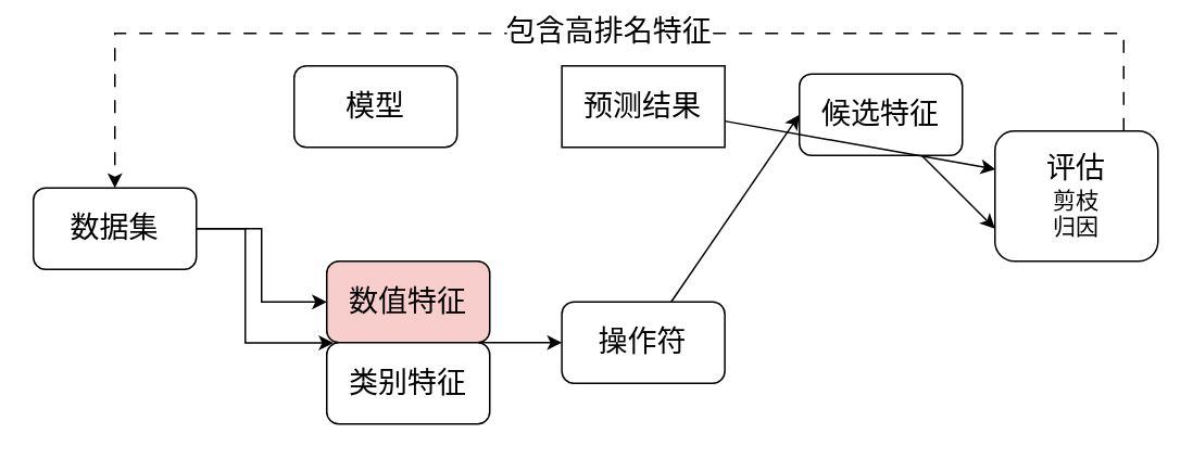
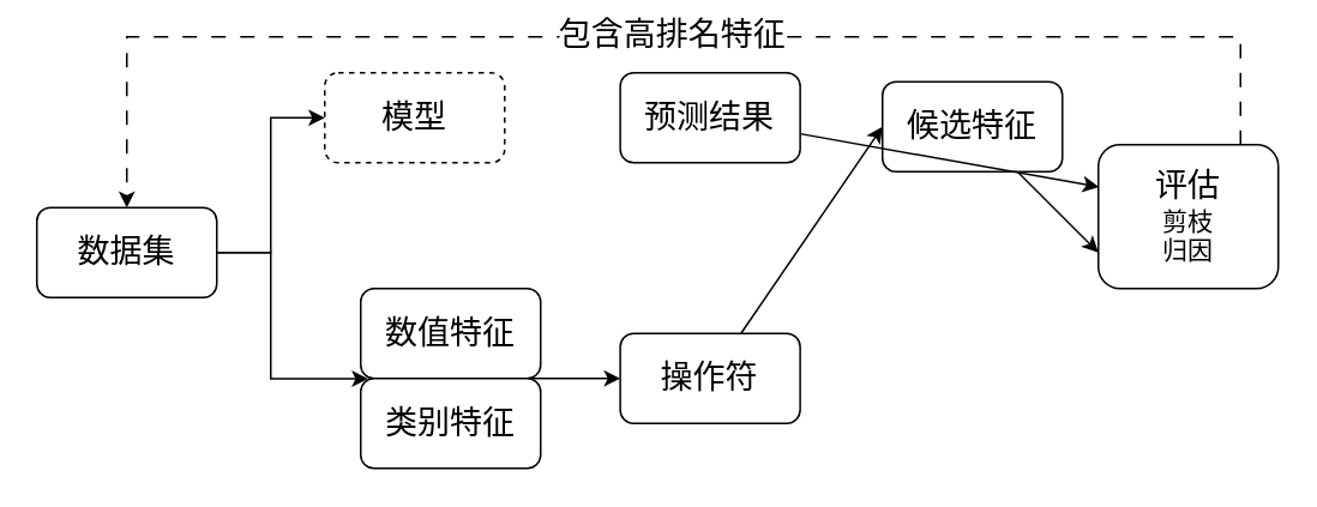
  <mxCell id="0" />
  <mxCell id="1" parent="0" />
- <mxCell id="2" style="edgeStyle=orthogonalEdgeStyle;rounded=0;orthogonalLoop=1;jettySize=auto;html=1;" edge="1" parent="1" source="4" target="6"><mxGeometry relative="1" as="geometry" /></mxCell>
+ <mxCell id="2" style="edgeStyle=orthogonalEdgeStyle;rounded=0;orthogonalLoop=1;jettySize=auto;html=1;entryX=0;entryY=0.5;entryDx=0;entryDy=0;" edge="1" parent="1" source="4" target="15"><mxGeometry relative="1" as="geometry" /></mxCell>
  <mxCell id="3" style="edgeStyle=orthogonalEdgeStyle;rounded=0;orthogonalLoop=1;jettySize=auto;html=1;entryX=0.041;entryY=0.004;entryDx=0;entryDy=0;entryPerimeter=0;" edge="1" parent="1" source="4" target="7"><mxGeometry relative="1" as="geometry"><Array as="points"><mxPoint x="150" y="140" /><mxPoint x="150" y="210" /></Array></mxGeometry></mxCell>
  <mxCell id="4" value="&lt;font style=&quot;font-size: 18px;&quot;&gt;数据集&lt;/font&gt;" style="rounded=1;whiteSpace=wrap;html=1;" vertex="1" parent="1"><mxGeometry y="115" width="100" height="50" as="geometry" x="20" /></mxCell>
  <mxCell id="5" style="rounded=0;orthogonalLoop=1;jettySize=auto;html=1;exitX=1;exitY=1;exitDx=0;exitDy=0;entryX=0;entryY=0.5;entryDx=0;entryDy=0;" edge="1" parent="1" target="9"><mxGeometry relative="1" as="geometry"><mxPoint x="320" y="210" as="targetPoint" /><mxPoint x="290" y="210" as="sourcePoint" /><Array as="points"><mxPoint x="300" y="210" /></Array></mxGeometry></mxCell>
- <mxCell id="6" value="&lt;font style=&quot;font-size: 18px;&quot;&gt;数值特征&lt;/font&gt;" style="rounded=1;whiteSpace=wrap;html=1;fillColor=#f8cecc;" vertex="1" parent="1"><mxGeometry x="200" y="160" width="100" height="50" as="geometry" /></mxCell>
+ <mxCell id="6" value="&lt;font style=&quot;font-size: 18px;&quot;&gt;数值特征&lt;/font&gt;" style="rounded=1;whiteSpace=wrap;html=1;" vertex="1" parent="1"><mxGeometry x="200" y="160" width="100" height="50" as="geometry" /></mxCell>
  <mxCell id="7" value="&lt;font style=&quot;font-size: 18px;&quot;&gt;类别特征&lt;/font&gt;" style="rounded=1;whiteSpace=wrap;html=1;" vertex="1" parent="1"><mxGeometry x="200" y="210" width="100" height="50" as="geometry" /></mxCell>
  <mxCell id="8" style="rounded=0;orthogonalLoop=1;jettySize=auto;html=1;entryX=0;entryY=0.5;entryDx=0;entryDy=0;" edge="1" parent="1" source="9" target="11"><mxGeometry relative="1" as="geometry" /></mxCell>
  <mxCell id="9" value="&lt;font style=&quot;font-size: 18px;&quot;&gt;操作符&lt;/font&gt;" style="rounded=1;whiteSpace=wrap;html=1;" vertex="1" parent="1"><mxGeometry x="344.24" y="185" width="100" height="50" as="geometry" /></mxCell>
  <mxCell id="10" style="rounded=0;orthogonalLoop=1;jettySize=auto;html=1;entryX=0;entryY=0.75;entryDx=0;entryDy=0;" edge="1" parent="1" source="11" target="14"><mxGeometry relative="1" as="geometry" /></mxCell>
  <mxCell id="11" value="&lt;font style=&quot;font-size: 18px;&quot;&gt;候选特征&lt;/font&gt;" style="rounded=1;whiteSpace=wrap;html=1;" vertex="1" parent="1"><mxGeometry x="490" y="45" width="100" height="50" as="geometry" /></mxCell>
  <mxCell id="12" style="edgeStyle=orthogonalEdgeStyle;rounded=0;orthogonalLoop=1;jettySize=auto;html=1;entryX=0.5;entryY=0;entryDx=0;entryDy=0;dashed=1;dashPattern=8 8;" edge="1" parent="1" source="14" target="4"><mxGeometry relative="1" as="geometry"><Array as="points"><mxPoint x="689" y="20" /><mxPoint x="70" y="20" /></Array></mxGeometry></mxCell>
  <mxCell id="13" value="&lt;font style=&quot;font-size: 18px;&quot;&gt;包含高排名特征&lt;/font&gt;" style="edgeLabel;html=1;align=center;verticalAlign=middle;resizable=0;points=[];" vertex="1" connectable="0" parent="12"><mxGeometry x="-0.027" y="-2" relative="1" as="geometry"><mxPoint as="offset" /></mxGeometry></mxCell>
  <mxCell id="14" value="&lt;font style=&quot;font-size: 18px;&quot;&gt;评估&lt;/font&gt;&lt;div&gt;&lt;font style=&quot;font-size: 14px;&quot;&gt;剪枝&lt;/font&gt;&lt;/div&gt;&lt;div&gt;&lt;font style=&quot;font-size: 14px;&quot;&gt;归因&lt;/font&gt;&lt;/div&gt;" style="rounded=1;whiteSpace=wrap;html=1;" vertex="1" parent="1"><mxGeometry x="610" y="80" width="100" height="80" as="geometry" /></mxCell>
- <mxCell id="15" value="&lt;font style=&quot;font-size: 18px;&quot;&gt;模型&lt;/font&gt;" style="rounded=1;whiteSpace=wrap;html=1;" vertex="1" parent="1"><mxGeometry x="180" y="40" width="100" height="50" as="geometry" /></mxCell>
- <mxCell id="16" value="&lt;font style=&quot;font-size: 18px;&quot;&gt;预测结果&lt;/font&gt;" style="whiteSpace=wrap;html=1;rounded=0;" vertex="1" parent="1"><mxGeometry x="344.25" y="40" width="100" height="50" as="geometry" /></mxCell>
+ <mxCell id="15" value="&lt;font style=&quot;font-size: 18px;&quot;&gt;模型&lt;/font&gt;" style="rounded=1;whiteSpace=wrap;html=1;dashed=1;" vertex="1" parent="1"><mxGeometry x="180" y="40" width="100" height="50" as="geometry" /></mxCell>
+ <mxCell id="16" value="&lt;font style=&quot;font-size: 18px;&quot;&gt;预测结果&lt;/font&gt;" style="rounded=1;whiteSpace=wrap;html=1;" vertex="1" parent="1"><mxGeometry x="344.25" y="40" width="100" height="50" as="geometry" /></mxCell>
  <mxCell id="17" style="rounded=0;orthogonalLoop=1;jettySize=auto;html=1;entryX=0.003;entryY=0.294;entryDx=0;entryDy=0;entryPerimeter=0;" edge="1" parent="1" source="16" target="14"><mxGeometry relative="1" as="geometry"><mxPoint x="632" y="95" as="targetPoint" /></mxGeometry></mxCell>
